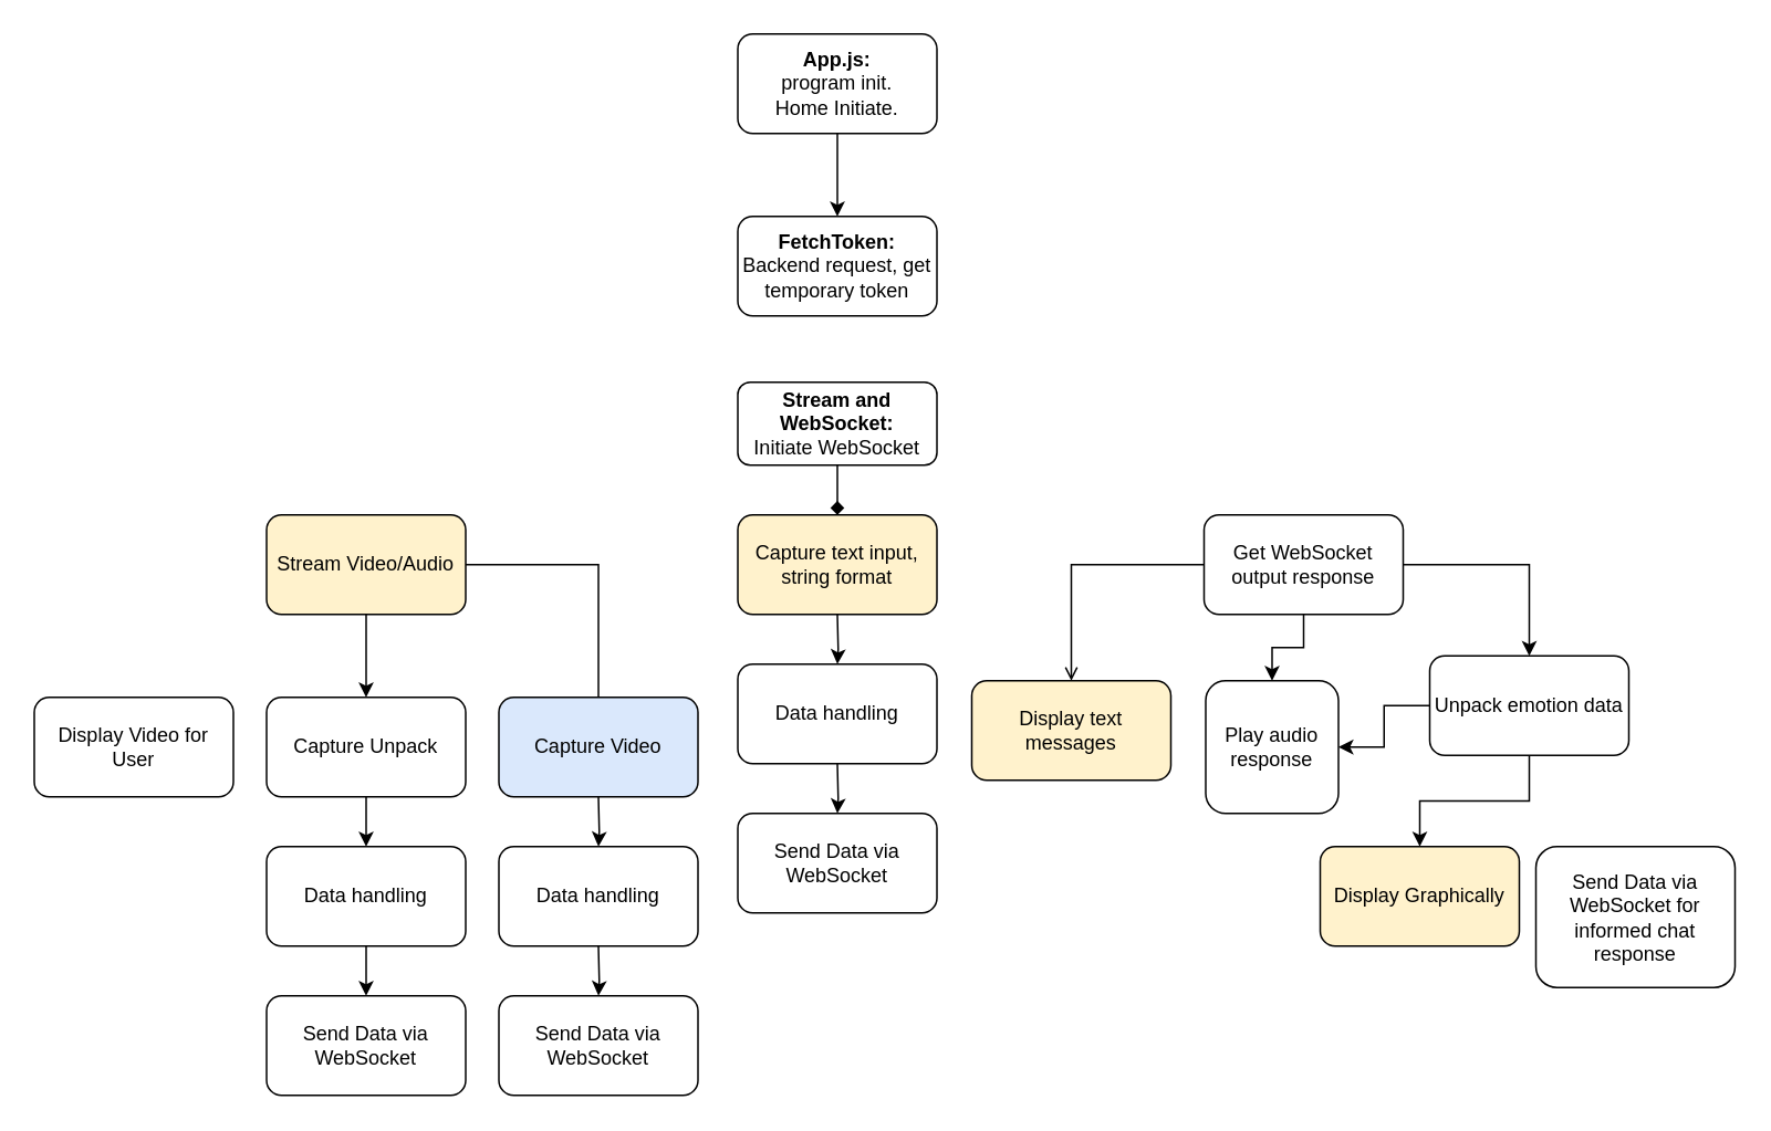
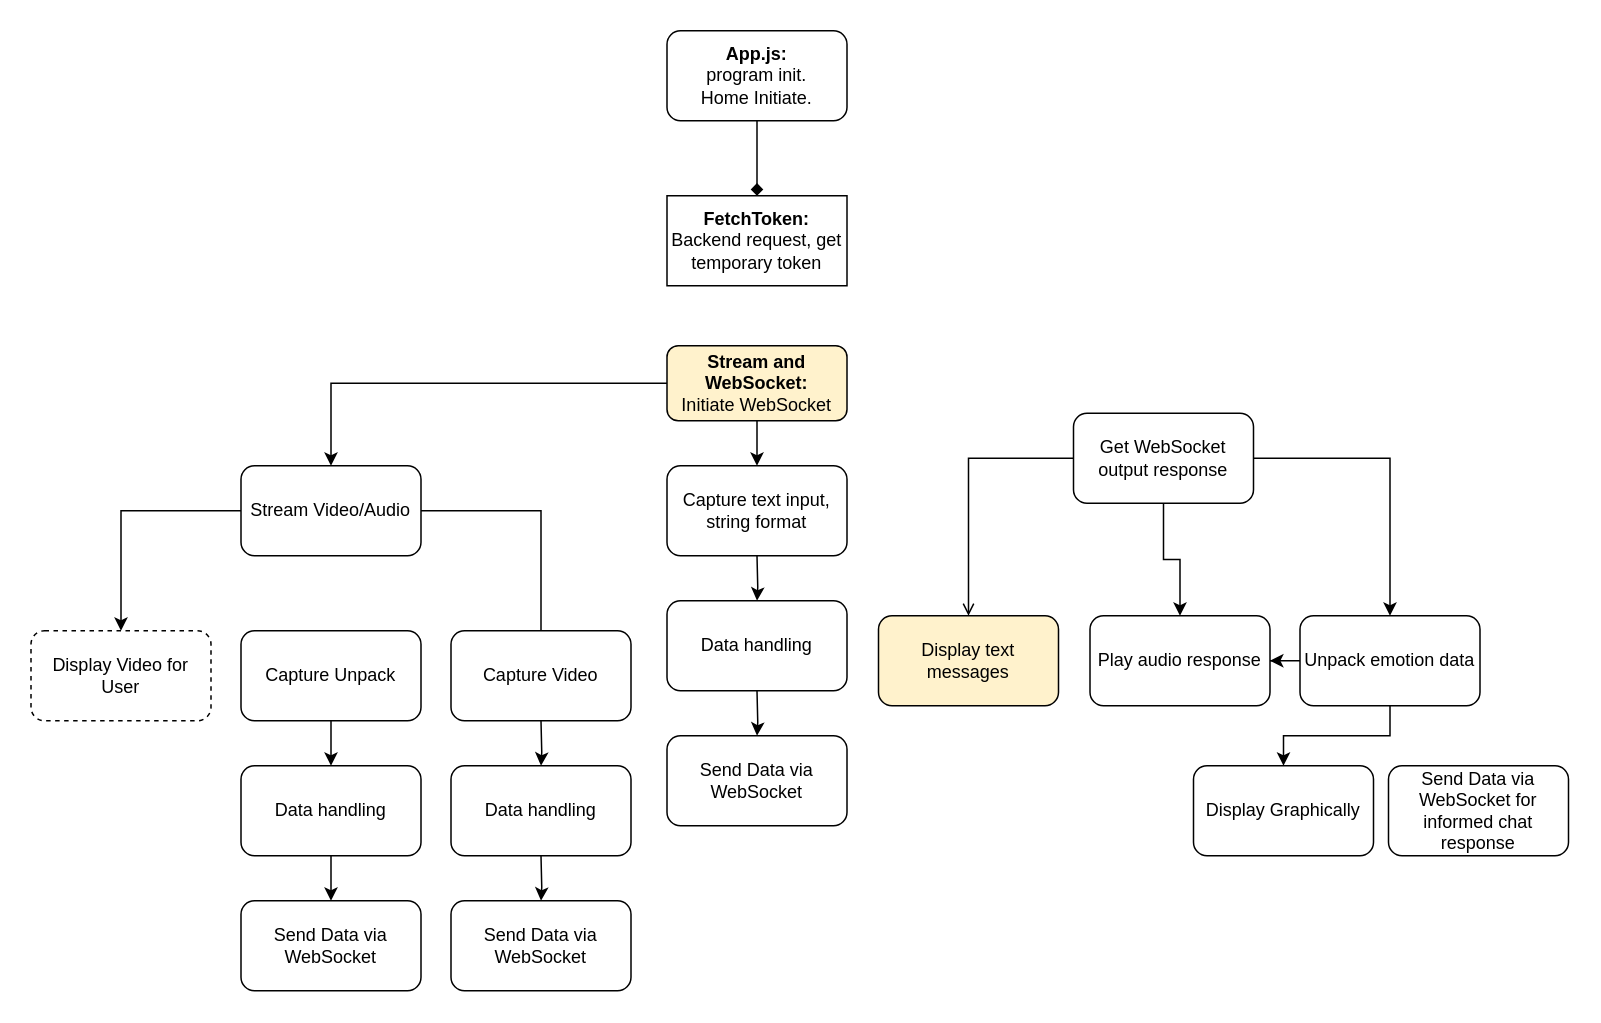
  <mxCell id="0" />
  <mxCell id="1" parent="0" />
- <mxCell id="2" value="" style="edgeStyle=orthogonalEdgeStyle;rounded=0;orthogonalLoop=1;jettySize=auto;html=1;" parent="1" source="3" target="7" edge="1"><mxGeometry relative="1" as="geometry" /></mxCell>
+ <mxCell id="2" value="" style="edgeStyle=orthogonalEdgeStyle;rounded=0;orthogonalLoop=1;jettySize=auto;html=1;endArrow=diamond;" parent="1" source="3" target="7" edge="1"><mxGeometry relative="1" as="geometry" /></mxCell>
  <mxCell id="3" value="&lt;b&gt;App.js:&lt;/b&gt;&lt;div&gt; program init.&lt;div&gt;Home Initiate.&lt;/div&gt;&lt;/div&gt;" style="rounded=1;whiteSpace=wrap;html=1;" parent="1" vertex="1"><mxGeometry x="444" y="20" width="120" height="60" as="geometry" /></mxCell>
- <mxCell id="5" style="edgeStyle=orthogonalEdgeStyle;rounded=0;orthogonalLoop=1;jettySize=auto;html=1;entryX=0.5;entryY=0;entryDx=0;entryDy=0;endArrow=diamond;" edge="1" parent="1" source="6" target="11"><mxGeometry relative="1" as="geometry" /></mxCell>
- <mxCell id="6" value="&lt;b&gt;Stream and WebSocket:&lt;/b&gt;&lt;div&gt;Initiate WebSocket&lt;/div&gt;" style="whiteSpace=wrap;html=1;rounded=1;" parent="1" vertex="1"><mxGeometry x="444" y="230" width="120" height="50" as="geometry" /></mxCell>
- <mxCell id="7" value="&lt;b&gt;FetchToken: &lt;/b&gt;Backend request, get temporary token" style="whiteSpace=wrap;html=1;rounded=1;" parent="1" vertex="1"><mxGeometry x="444" y="130" width="120" height="60" as="geometry" /></mxCell>
+ <mxCell id="4" style="edgeStyle=orthogonalEdgeStyle;rounded=0;orthogonalLoop=1;jettySize=auto;html=1;entryX=0.5;entryY=0;entryDx=0;entryDy=0;" edge="1" parent="1" source="6" target="31"><mxGeometry relative="1" as="geometry" /></mxCell>
+ <mxCell id="5" style="edgeStyle=orthogonalEdgeStyle;rounded=0;orthogonalLoop=1;jettySize=auto;html=1;entryX=0.5;entryY=0;entryDx=0;entryDy=0;" edge="1" parent="1" source="6" target="11"><mxGeometry relative="1" as="geometry" /></mxCell>
+ <mxCell id="6" value="&lt;b&gt;Stream and WebSocket:&lt;/b&gt;&lt;div&gt;Initiate WebSocket&lt;/div&gt;" style="whiteSpace=wrap;html=1;rounded=1;fillColor=#fff2cc;" parent="1" vertex="1"><mxGeometry x="444" y="230" width="120" height="50" as="geometry" /></mxCell>
+ <mxCell id="7" value="&lt;b&gt;FetchToken: &lt;/b&gt;Backend request, get temporary token" style="whiteSpace=wrap;html=1;rounded=0;" parent="1" vertex="1"><mxGeometry x="444" y="130" width="120" height="60" as="geometry" /></mxCell>
  <mxCell id="8" value="" style="edgeStyle=orthogonalEdgeStyle;rounded=0;orthogonalLoop=1;jettySize=auto;html=1;" parent="1" source="9" target="18" edge="1"><mxGeometry relative="1" as="geometry" /></mxCell>
  <mxCell id="9" value="Capture Unpack" style="rounded=1;whiteSpace=wrap;html=1;" parent="1" vertex="1"><mxGeometry x="160" y="420" width="120" height="60" as="geometry" /></mxCell>
- <mxCell id="10" value="Capture Video" style="rounded=1;whiteSpace=wrap;html=1;fillColor=#dae8fc;" parent="1" vertex="1"><mxGeometry x="300" y="420" width="120" height="60" as="geometry" /></mxCell>
- <mxCell id="11" value="Capture text input, string format" style="rounded=1;whiteSpace=wrap;html=1;fillColor=#fff2cc;" parent="1" vertex="1"><mxGeometry x="444" y="310" width="120" height="60" as="geometry" /></mxCell>
+ <mxCell id="10" value="Capture Video" style="rounded=1;whiteSpace=wrap;html=1;" parent="1" vertex="1"><mxGeometry x="300" y="420" width="120" height="60" as="geometry" /></mxCell>
+ <mxCell id="11" value="Capture text input, string format" style="rounded=1;whiteSpace=wrap;html=1;" parent="1" vertex="1"><mxGeometry x="444" y="310" width="120" height="60" as="geometry" /></mxCell>
  <mxCell id="12" value="" style="edgeStyle=orthogonalEdgeStyle;rounded=0;orthogonalLoop=1;jettySize=auto;html=1;endArrow=open;" parent="1" source="15" target="16" edge="1"><mxGeometry relative="1" as="geometry" /></mxCell>
  <mxCell id="13" style="edgeStyle=orthogonalEdgeStyle;rounded=0;orthogonalLoop=1;jettySize=auto;html=1;entryX=0.5;entryY=0;entryDx=0;entryDy=0;" edge="1" parent="1" source="15" target="33"><mxGeometry relative="1" as="geometry" /></mxCell>
  <mxCell id="14" style="edgeStyle=orthogonalEdgeStyle;rounded=0;orthogonalLoop=1;jettySize=auto;html=1;entryX=0.5;entryY=0;entryDx=0;entryDy=0;" edge="1" parent="1" source="15" target="35"><mxGeometry relative="1" as="geometry" /></mxCell>
- <mxCell id="15" value="Get WebSocket output response" style="rounded=1;whiteSpace=wrap;html=1;" parent="1" vertex="1"><mxGeometry x="725" y="310" width="120" height="60" as="geometry" /></mxCell>
+ <mxCell id="15" value="Get WebSocket output response" style="rounded=1;whiteSpace=wrap;html=1;" parent="1" vertex="1"><mxGeometry x="715" y="275" width="120" height="60" as="geometry" /></mxCell>
  <mxCell id="16" value="Display text messages" style="whiteSpace=wrap;html=1;rounded=1;fillColor=#fff2cc;" parent="1" vertex="1"><mxGeometry x="585" y="410" width="120" height="60" as="geometry" /></mxCell>
  <mxCell id="17" value="" style="edgeStyle=orthogonalEdgeStyle;rounded=0;orthogonalLoop=1;jettySize=auto;html=1;" parent="1" source="18" target="23" edge="1"><mxGeometry relative="1" as="geometry" /></mxCell>
  <mxCell id="18" value="Data handling" style="whiteSpace=wrap;html=1;rounded=1;" parent="1" vertex="1"><mxGeometry x="160" y="510" width="120" height="60" as="geometry" /></mxCell>
  <mxCell id="19" value="" style="edgeStyle=orthogonalEdgeStyle;rounded=0;orthogonalLoop=1;jettySize=auto;html=1;" parent="1" target="20" edge="1"><mxGeometry relative="1" as="geometry"><mxPoint x="360" y="480" as="sourcePoint" /></mxGeometry></mxCell>
  <mxCell id="20" value="Data handling" style="whiteSpace=wrap;html=1;rounded=1;" parent="1" vertex="1"><mxGeometry x="300" y="510" width="120" height="60" as="geometry" /></mxCell>
  <mxCell id="21" value="" style="edgeStyle=orthogonalEdgeStyle;rounded=0;orthogonalLoop=1;jettySize=auto;html=1;" parent="1" target="22" edge="1"><mxGeometry relative="1" as="geometry"><mxPoint x="504" y="370" as="sourcePoint" /></mxGeometry></mxCell>
  <mxCell id="22" value="Data handling" style="whiteSpace=wrap;html=1;rounded=1;" parent="1" vertex="1"><mxGeometry x="444" y="400" width="120" height="60" as="geometry" /></mxCell>
  <mxCell id="23" value="Send Data via WebSocket" style="whiteSpace=wrap;html=1;rounded=1;" parent="1" vertex="1"><mxGeometry x="160" y="600" width="120" height="60" as="geometry" /></mxCell>
  <mxCell id="24" value="" style="edgeStyle=orthogonalEdgeStyle;rounded=0;orthogonalLoop=1;jettySize=auto;html=1;" parent="1" target="25" edge="1"><mxGeometry relative="1" as="geometry"><mxPoint x="360" y="570" as="sourcePoint" /></mxGeometry></mxCell>
  <mxCell id="25" value="Send Data via WebSocket" style="whiteSpace=wrap;html=1;rounded=1;" parent="1" vertex="1"><mxGeometry x="300" y="600" width="120" height="60" as="geometry" /></mxCell>
  <mxCell id="26" value="" style="edgeStyle=orthogonalEdgeStyle;rounded=0;orthogonalLoop=1;jettySize=auto;html=1;" parent="1" target="27" edge="1"><mxGeometry relative="1" as="geometry"><mxPoint x="504" y="460" as="sourcePoint" /></mxGeometry></mxCell>
  <mxCell id="27" value="Send Data via WebSocket" style="whiteSpace=wrap;html=1;rounded=1;" parent="1" vertex="1"><mxGeometry x="444" y="490" width="120" height="60" as="geometry" /></mxCell>
- <mxCell id="28" style="edgeStyle=orthogonalEdgeStyle;rounded=0;orthogonalLoop=1;jettySize=auto;html=1;entryX=0.5;entryY=0;entryDx=0;entryDy=0;" edge="1" parent="1" source="31" target="9"><mxGeometry relative="1" as="geometry" /></mxCell>
  <mxCell id="29" style="edgeStyle=orthogonalEdgeStyle;rounded=0;orthogonalLoop=1;jettySize=auto;html=1;entryX=0.5;entryY=0;entryDx=0;entryDy=0;endArrow=none;" edge="1" parent="1" source="31" target="10"><mxGeometry relative="1" as="geometry" /></mxCell>
- <mxCell id="31" value="Stream Video/Audio" style="rounded=1;whiteSpace=wrap;html=1;fillColor=#fff2cc;" vertex="1" parent="1"><mxGeometry x="160" y="310" width="120" height="60" as="geometry" /></mxCell>
- <mxCell id="32" value="Display Video for User" style="rounded=1;whiteSpace=wrap;html=1;" vertex="1" parent="1"><mxGeometry x="20" y="420" width="120" height="60" as="geometry" /></mxCell>
- <mxCell id="33" value="Play audio response" style="rounded=1;whiteSpace=wrap;html=1;" vertex="1" parent="1"><mxGeometry x="726" y="410" width="80" height="80" as="geometry" /></mxCell>
+ <mxCell id="30" style="edgeStyle=orthogonalEdgeStyle;rounded=0;orthogonalLoop=1;jettySize=auto;html=1;entryX=0.5;entryY=0;entryDx=0;entryDy=0;" edge="1" parent="1" source="31" target="32"><mxGeometry relative="1" as="geometry" /></mxCell>
+ <mxCell id="31" value="Stream Video/Audio" style="rounded=1;whiteSpace=wrap;html=1;" vertex="1" parent="1"><mxGeometry x="160" y="310" width="120" height="60" as="geometry" /></mxCell>
+ <mxCell id="32" value="Display Video for User" style="rounded=1;whiteSpace=wrap;html=1;dashed=1;" vertex="1" parent="1"><mxGeometry x="20" y="420" width="120" height="60" as="geometry" /></mxCell>
+ <mxCell id="33" value="Play audio response" style="rounded=1;whiteSpace=wrap;html=1;" vertex="1" parent="1"><mxGeometry x="726" y="410" width="120" height="60" as="geometry" /></mxCell>
  <mxCell id="34" style="edgeStyle=orthogonalEdgeStyle;rounded=0;orthogonalLoop=1;jettySize=auto;html=1;entryX=0.5;entryY=0;entryDx=0;entryDy=0;" edge="1" parent="1" source="35" target="36"><mxGeometry relative="1" as="geometry" /></mxCell>
- <mxCell id="35" value="Unpack emotion data" style="rounded=1;whiteSpace=wrap;html=1;" vertex="1" parent="1"><mxGeometry x="861" y="395" width="120" height="60" as="geometry" /></mxCell>
- <mxCell id="36" value="Display Graphically" style="rounded=1;whiteSpace=wrap;html=1;fillColor=#fff2cc;" vertex="1" parent="1"><mxGeometry x="795" y="510" width="120" height="60" as="geometry" /></mxCell>
- <mxCell id="37" value="Send Data via WebSocket for informed chat response" style="rounded=1;whiteSpace=wrap;html=1;" vertex="1" parent="1"><mxGeometry x="925" y="510" width="120" height="85" as="geometry" /></mxCell>
+ <mxCell id="35" value="Unpack emotion data" style="rounded=1;whiteSpace=wrap;html=1;" vertex="1" parent="1"><mxGeometry x="866" y="410" width="120" height="60" as="geometry" /></mxCell>
+ <mxCell id="36" value="Display Graphically" style="rounded=1;whiteSpace=wrap;html=1;" vertex="1" parent="1"><mxGeometry x="795" y="510" width="120" height="60" as="geometry" /></mxCell>
+ <mxCell id="37" value="Send Data via WebSocket for informed chat response" style="rounded=1;whiteSpace=wrap;html=1;" vertex="1" parent="1"><mxGeometry x="925" y="510" width="120" height="60" as="geometry" /></mxCell>
  <mxCell id="38" style="edgeStyle=orthogonalEdgeStyle;rounded=0;orthogonalLoop=1;jettySize=auto;html=1;" edge="1" parent="1" source="35" target="33"><mxGeometry relative="1" as="geometry" /></mxCell>
